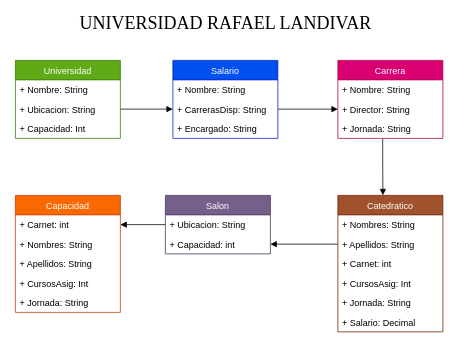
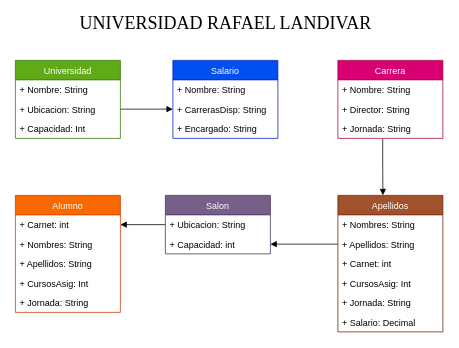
  <mxCell id="0" />
  <mxCell id="1" parent="0" />
  <mxCell id="2" value="" style="endArrow=block;endFill=1;html=1;edgeStyle=orthogonalEdgeStyle;align=left;verticalAlign=top;entryX=0.429;entryY=0;entryDx=0;entryDy=0;entryPerimeter=0;exitX=0.427;exitY=1.029;exitDx=0;exitDy=0;exitPerimeter=0;" edge="1" parent="1" source="27" target="28"><mxGeometry x="0.001" y="43" relative="1" as="geometry"><mxPoint x="510" y="190" as="sourcePoint" /><mxPoint x="670" y="190" as="targetPoint" /><mxPoint x="-3" y="-15" as="offset" /></mxGeometry></mxCell>
- <mxCell id="3" value="" style="endArrow=block;endFill=1;html=1;edgeStyle=orthogonalEdgeStyle;align=left;verticalAlign=top;entryX=0;entryY=0.5;entryDx=0;entryDy=0;exitX=1;exitY=0.5;exitDx=0;exitDy=0;" edge="1" parent="1" source="13" target="26"><mxGeometry x="0.001" y="43" relative="1" as="geometry"><mxPoint x="420" y="150.004" as="sourcePoint" /><mxPoint x="420.28" y="225.25" as="targetPoint" /><mxPoint x="-3" y="-15" as="offset" /></mxGeometry></mxCell>
  <mxCell id="4" value="" style="endArrow=block;endFill=1;html=1;edgeStyle=orthogonalEdgeStyle;align=left;verticalAlign=top;entryX=0;entryY=0.5;entryDx=0;entryDy=0;exitX=1;exitY=0.5;exitDx=0;exitDy=0;" edge="1" parent="1" source="9" target="13"><mxGeometry x="0.001" y="43" relative="1" as="geometry"><mxPoint x="160" y="230" as="sourcePoint" /><mxPoint x="330" y="230" as="targetPoint" /><mxPoint x="-3" y="-15" as="offset" /></mxGeometry></mxCell>
  <mxCell id="5" value="" style="endArrow=block;endFill=1;html=1;edgeStyle=orthogonalEdgeStyle;align=left;verticalAlign=top;entryX=1;entryY=0.5;entryDx=0;entryDy=0;exitX=0;exitY=0.5;exitDx=0;exitDy=0;" edge="1" parent="1" source="30" target="17"><mxGeometry x="0.001" y="43" relative="1" as="geometry"><mxPoint x="380" y="155" as="sourcePoint" /><mxPoint x="550" y="155" as="targetPoint" /><mxPoint x="-3" y="-15" as="offset" /></mxGeometry></mxCell>
  <mxCell id="6" value="" style="endArrow=block;endFill=1;html=1;edgeStyle=orthogonalEdgeStyle;align=left;verticalAlign=top;entryX=1;entryY=0.5;entryDx=0;entryDy=0;exitX=0;exitY=0.5;exitDx=0;exitDy=0;" edge="1" parent="1" source="16" target="19"><mxGeometry x="0.001" y="43" relative="1" as="geometry"><mxPoint x="170" y="155" as="sourcePoint" /><mxPoint x="240" y="155" as="targetPoint" /><mxPoint x="-3" y="-15" as="offset" /></mxGeometry></mxCell>
  <mxCell id="7" value="Universidad" style="swimlane;fontStyle=0;childLayout=stackLayout;horizontal=1;startSize=26;fillColor=#60a917;horizontalStack=0;resizeParent=1;resizeParentMax=0;resizeLast=0;collapsible=1;marginBottom=0;strokeColor=#2D7600;fontColor=#ffffff;" vertex="1" parent="1"><mxGeometry x="20" y="80" width="140" height="104" as="geometry"><mxRectangle x="110" y="70" width="100" height="26" as="alternateBounds" /></mxGeometry></mxCell>
  <mxCell id="8" value="+ Nombre: String" style="text;strokeColor=none;fillColor=none;align=left;verticalAlign=top;spacingLeft=4;spacingRight=4;overflow=hidden;rotatable=0;points=[[0,0.5],[1,0.5]];portConstraint=eastwest;" vertex="1" parent="7"><mxGeometry y="26" width="140" height="26" as="geometry" /></mxCell>
  <mxCell id="9" value="+ Ubicacion: String" style="text;strokeColor=none;fillColor=none;align=left;verticalAlign=top;spacingLeft=4;spacingRight=4;overflow=hidden;rotatable=0;points=[[0,0.5],[1,0.5]];portConstraint=eastwest;" vertex="1" parent="7"><mxGeometry y="52" width="140" height="26" as="geometry" /></mxCell>
  <mxCell id="10" value="+ Capacidad: Int" style="text;strokeColor=none;fillColor=none;align=left;verticalAlign=top;spacingLeft=4;spacingRight=4;overflow=hidden;rotatable=0;points=[[0,0.5],[1,0.5]];portConstraint=eastwest;" vertex="1" parent="7"><mxGeometry y="78" width="140" height="26" as="geometry" /></mxCell>
  <mxCell id="11" value="Salario" style="swimlane;fontStyle=0;childLayout=stackLayout;horizontal=1;startSize=26;fillColor=#0050ef;horizontalStack=0;resizeParent=1;resizeParentMax=0;resizeLast=0;collapsible=1;marginBottom=0;strokeColor=#001DBC;fontColor=#ffffff;" vertex="1" parent="1"><mxGeometry x="230" y="80" width="140" height="104" as="geometry" /></mxCell>
  <mxCell id="12" value="+ Nombre: String" style="text;strokeColor=none;fillColor=none;align=left;verticalAlign=top;spacingLeft=4;spacingRight=4;overflow=hidden;rotatable=0;points=[[0,0.5],[1,0.5]];portConstraint=eastwest;" vertex="1" parent="11"><mxGeometry y="26" width="140" height="26" as="geometry" /></mxCell>
  <mxCell id="13" value="+ CarrerasDisp: String" style="text;strokeColor=none;fillColor=none;align=left;verticalAlign=top;spacingLeft=4;spacingRight=4;overflow=hidden;rotatable=0;points=[[0,0.5],[1,0.5]];portConstraint=eastwest;" vertex="1" parent="11"><mxGeometry y="52" width="140" height="26" as="geometry" /></mxCell>
  <mxCell id="14" value="+ Encargado: String" style="text;strokeColor=none;fillColor=none;align=left;verticalAlign=top;spacingLeft=4;spacingRight=4;overflow=hidden;rotatable=0;points=[[0,0.5],[1,0.5]];portConstraint=eastwest;" vertex="1" parent="11"><mxGeometry y="78" width="140" height="26" as="geometry" /></mxCell>
  <mxCell id="15" value="Salon" style="swimlane;fontStyle=0;childLayout=stackLayout;horizontal=1;startSize=26;fillColor=#76608a;horizontalStack=0;resizeParent=1;resizeParentMax=0;resizeLast=0;collapsible=1;marginBottom=0;strokeColor=#432D57;fontColor=#ffffff;" vertex="1" parent="1"><mxGeometry x="220" y="260" width="140" height="78" as="geometry" /></mxCell>
  <mxCell id="16" value="+ Ubicacion: String" style="text;strokeColor=none;fillColor=none;align=left;verticalAlign=top;spacingLeft=4;spacingRight=4;overflow=hidden;rotatable=0;points=[[0,0.5],[1,0.5]];portConstraint=eastwest;" vertex="1" parent="15"><mxGeometry y="26" width="140" height="26" as="geometry" /></mxCell>
  <mxCell id="17" value="+ Capacidad: int" style="text;strokeColor=none;fillColor=none;align=left;verticalAlign=top;spacingLeft=4;spacingRight=4;overflow=hidden;rotatable=0;points=[[0,0.5],[1,0.5]];portConstraint=eastwest;" vertex="1" parent="15"><mxGeometry y="52" width="140" height="26" as="geometry" /></mxCell>
- <mxCell id="18" value="Capacidad" style="swimlane;fontStyle=0;childLayout=stackLayout;horizontal=1;startSize=26;fillColor=#fa6800;horizontalStack=0;resizeParent=1;resizeParentMax=0;resizeLast=0;collapsible=1;marginBottom=0;strokeColor=#C73500;fontColor=#ffffff;" vertex="1" parent="1"><mxGeometry x="20" y="260" width="140" height="156" as="geometry" /></mxCell>
+ <mxCell id="18" value="Alumno" style="swimlane;fontStyle=0;childLayout=stackLayout;horizontal=1;startSize=26;fillColor=#fa6800;horizontalStack=0;resizeParent=1;resizeParentMax=0;resizeLast=0;collapsible=1;marginBottom=0;strokeColor=#C73500;fontColor=#ffffff;" vertex="1" parent="1"><mxGeometry x="20" y="260" width="140" height="156" as="geometry" /></mxCell>
  <mxCell id="19" value="+ Carnet: int" style="text;strokeColor=none;fillColor=none;align=left;verticalAlign=top;spacingLeft=4;spacingRight=4;overflow=hidden;rotatable=0;points=[[0,0.5],[1,0.5]];portConstraint=eastwest;" vertex="1" parent="18"><mxGeometry y="26" width="140" height="26" as="geometry" /></mxCell>
  <mxCell id="20" value="+ Nombres: String" style="text;strokeColor=none;fillColor=none;align=left;verticalAlign=top;spacingLeft=4;spacingRight=4;overflow=hidden;rotatable=0;points=[[0,0.5],[1,0.5]];portConstraint=eastwest;" vertex="1" parent="18"><mxGeometry y="52" width="140" height="26" as="geometry" /></mxCell>
  <mxCell id="21" value="+ Apellidos: String" style="text;strokeColor=none;fillColor=none;align=left;verticalAlign=top;spacingLeft=4;spacingRight=4;overflow=hidden;rotatable=0;points=[[0,0.5],[1,0.5]];portConstraint=eastwest;" vertex="1" parent="18"><mxGeometry y="78" width="140" height="26" as="geometry" /></mxCell>
  <mxCell id="22" value="+ CursosAsig: Int" style="text;strokeColor=none;fillColor=none;align=left;verticalAlign=top;spacingLeft=4;spacingRight=4;overflow=hidden;rotatable=0;points=[[0,0.5],[1,0.5]];portConstraint=eastwest;" vertex="1" parent="18"><mxGeometry y="104" width="140" height="26" as="geometry" /></mxCell>
  <mxCell id="23" value="+ Jornada: String" style="text;strokeColor=none;fillColor=none;align=left;verticalAlign=top;spacingLeft=4;spacingRight=4;overflow=hidden;rotatable=0;points=[[0,0.5],[1,0.5]];portConstraint=eastwest;" vertex="1" parent="18"><mxGeometry y="130" width="140" height="26" as="geometry" /></mxCell>
  <mxCell id="24" value="Carrera" style="swimlane;fontStyle=0;childLayout=stackLayout;horizontal=1;startSize=26;fillColor=#d80073;horizontalStack=0;resizeParent=1;resizeParentMax=0;resizeLast=0;collapsible=1;marginBottom=0;strokeColor=#A50040;fontColor=#ffffff;" vertex="1" parent="1"><mxGeometry x="450" y="80" width="140" height="104" as="geometry" /></mxCell>
  <mxCell id="25" value="+ Nombre: String" style="text;strokeColor=none;fillColor=none;align=left;verticalAlign=top;spacingLeft=4;spacingRight=4;overflow=hidden;rotatable=0;points=[[0,0.5],[1,0.5]];portConstraint=eastwest;" vertex="1" parent="24"><mxGeometry y="26" width="140" height="26" as="geometry" /></mxCell>
  <mxCell id="26" value="+ Director: String" style="text;strokeColor=none;fillColor=none;align=left;verticalAlign=top;spacingLeft=4;spacingRight=4;overflow=hidden;rotatable=0;points=[[0,0.5],[1,0.5]];portConstraint=eastwest;" vertex="1" parent="24"><mxGeometry y="52" width="140" height="26" as="geometry" /></mxCell>
  <mxCell id="27" value="+ Jornada: String" style="text;strokeColor=none;fillColor=none;align=left;verticalAlign=top;spacingLeft=4;spacingRight=4;overflow=hidden;rotatable=0;points=[[0,0.5],[1,0.5]];portConstraint=eastwest;" vertex="1" parent="24"><mxGeometry y="78" width="140" height="26" as="geometry" /></mxCell>
- <mxCell id="28" value="Catedratico" style="swimlane;fontStyle=0;childLayout=stackLayout;horizontal=1;startSize=26;fillColor=#a0522d;horizontalStack=0;resizeParent=1;resizeParentMax=0;resizeLast=0;collapsible=1;marginBottom=0;strokeColor=#6D1F00;fontColor=#ffffff;" vertex="1" parent="1"><mxGeometry x="450" y="260" width="140" height="182" as="geometry" /></mxCell>
+ <mxCell id="28" value="Apellidos" style="swimlane;fontStyle=0;childLayout=stackLayout;horizontal=1;startSize=26;fillColor=#a0522d;horizontalStack=0;resizeParent=1;resizeParentMax=0;resizeLast=0;collapsible=1;marginBottom=0;strokeColor=#6D1F00;fontColor=#ffffff;" vertex="1" parent="1"><mxGeometry x="450" y="260" width="140" height="182" as="geometry" /></mxCell>
  <mxCell id="29" value="+ Nombres: String" style="text;strokeColor=none;fillColor=none;align=left;verticalAlign=top;spacingLeft=4;spacingRight=4;overflow=hidden;rotatable=0;points=[[0,0.5],[1,0.5]];portConstraint=eastwest;" vertex="1" parent="28"><mxGeometry y="26" width="140" height="26" as="geometry" /></mxCell>
  <mxCell id="30" value="+ Apellidos: String" style="text;strokeColor=none;fillColor=none;align=left;verticalAlign=top;spacingLeft=4;spacingRight=4;overflow=hidden;rotatable=0;points=[[0,0.5],[1,0.5]];portConstraint=eastwest;" vertex="1" parent="28"><mxGeometry y="52" width="140" height="26" as="geometry" /></mxCell>
  <mxCell id="31" value="+ Carnet: int" style="text;strokeColor=none;fillColor=none;align=left;verticalAlign=top;spacingLeft=4;spacingRight=4;overflow=hidden;rotatable=0;points=[[0,0.5],[1,0.5]];portConstraint=eastwest;" vertex="1" parent="28"><mxGeometry y="78" width="140" height="26" as="geometry" /></mxCell>
  <mxCell id="32" value="+ CursosAsig: Int" style="text;strokeColor=none;fillColor=none;align=left;verticalAlign=top;spacingLeft=4;spacingRight=4;overflow=hidden;rotatable=0;points=[[0,0.5],[1,0.5]];portConstraint=eastwest;" vertex="1" parent="28"><mxGeometry y="104" width="140" height="26" as="geometry" /></mxCell>
  <mxCell id="33" value="+ Jornada: String" style="text;strokeColor=none;fillColor=none;align=left;verticalAlign=top;spacingLeft=4;spacingRight=4;overflow=hidden;rotatable=0;points=[[0,0.5],[1,0.5]];portConstraint=eastwest;" vertex="1" parent="28"><mxGeometry y="130" width="140" height="26" as="geometry" /></mxCell>
  <mxCell id="34" value="+ Salario: Decimal" style="text;strokeColor=none;fillColor=none;align=left;verticalAlign=top;spacingLeft=4;spacingRight=4;overflow=hidden;rotatable=0;points=[[0,0.5],[1,0.5]];portConstraint=eastwest;" vertex="1" parent="28"><mxGeometry y="156" width="140" height="26" as="geometry" /></mxCell>
  <mxCell id="35" value="&lt;font face=&quot;Verdana&quot; style=&quot;font-size: 24px&quot;&gt;UNIVERSIDAD RAFAEL LANDIVAR&lt;/font&gt;" style="text;html=1;align=center;verticalAlign=middle;resizable=0;points=[];autosize=1;" vertex="1" parent="1"><mxGeometry x="90" y="20" width="420" height="20" as="geometry" /></mxCell>
